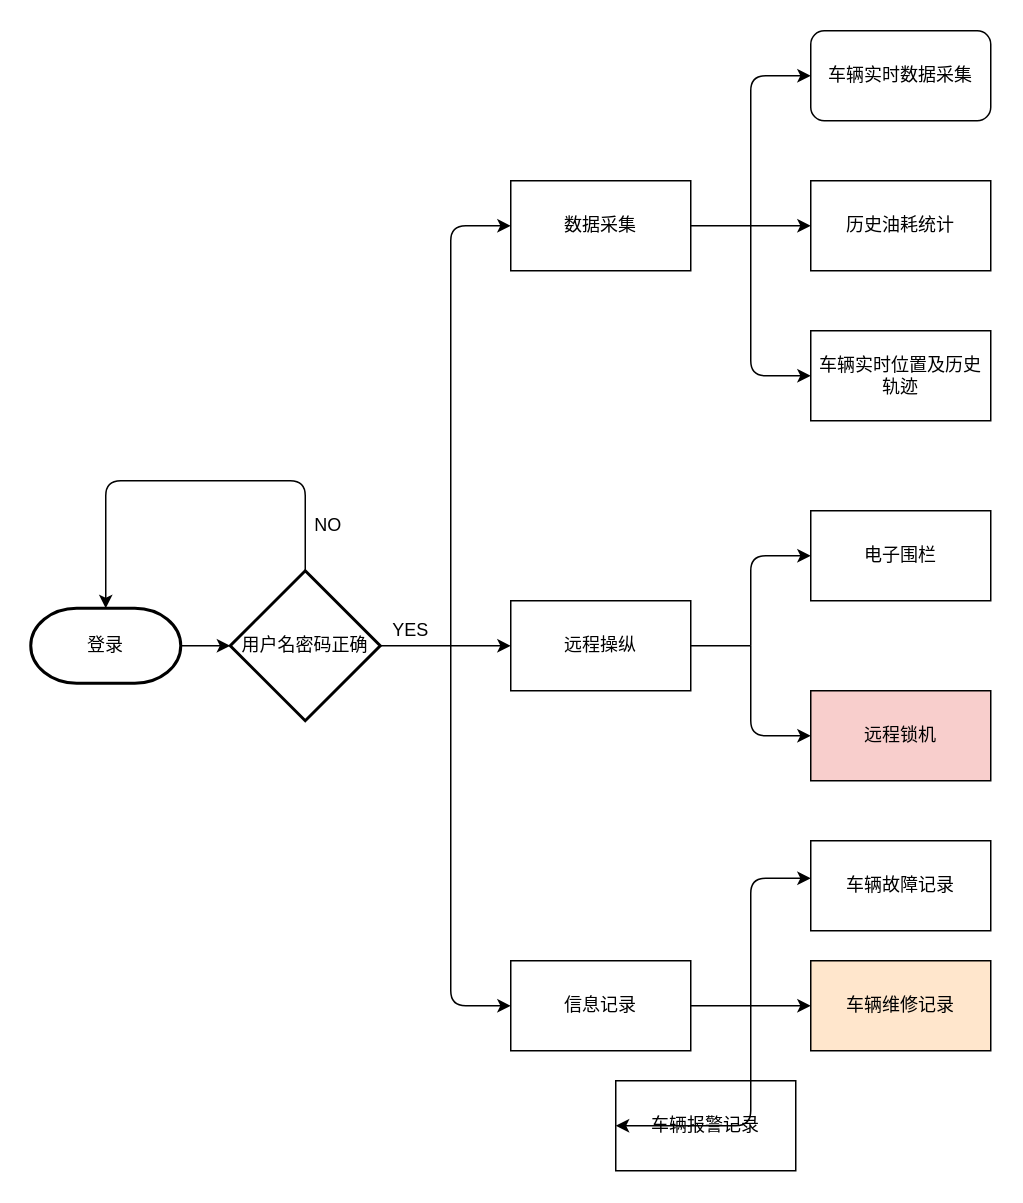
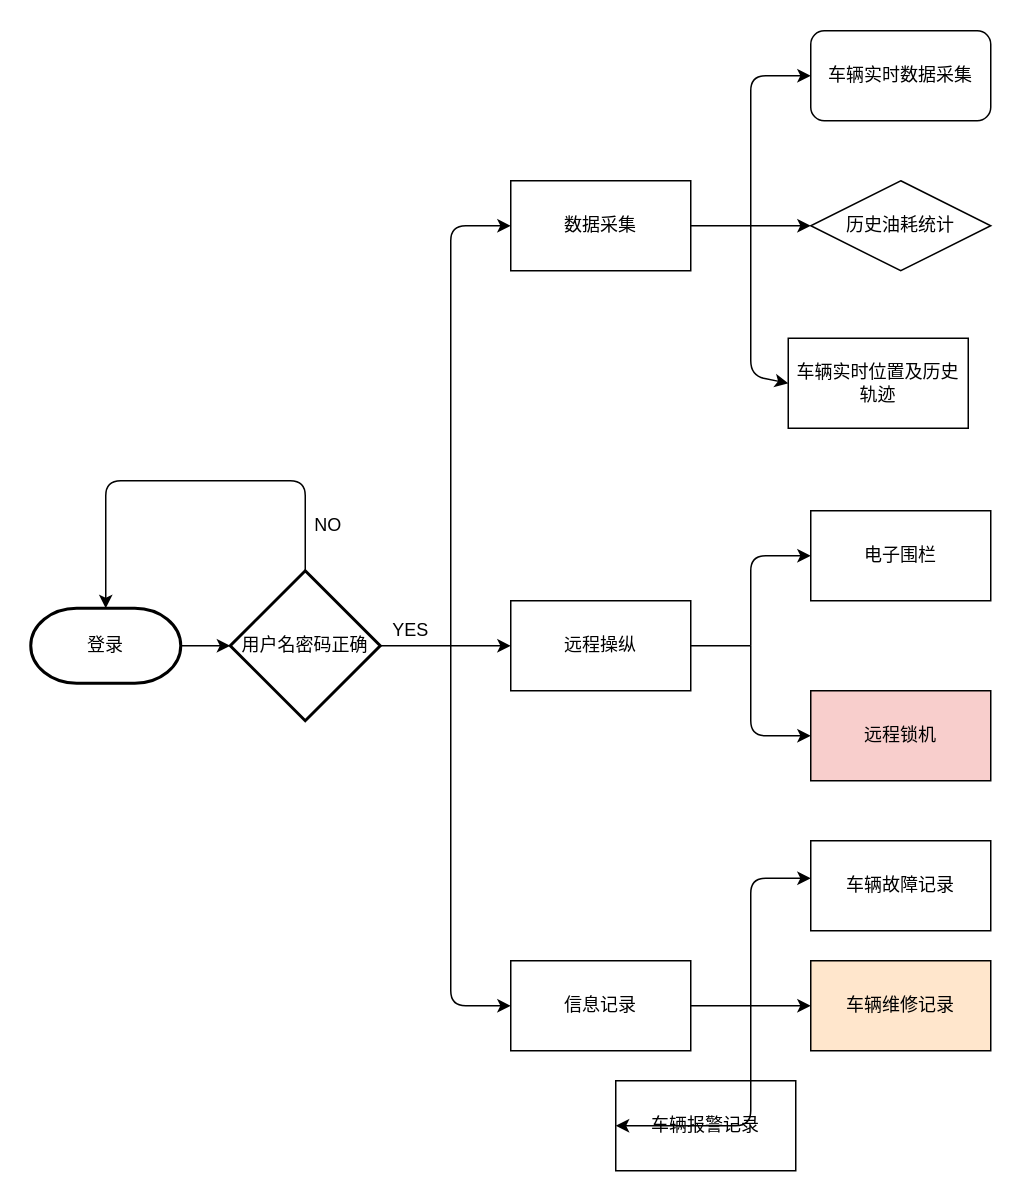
  <mxCell id="0" />
  <mxCell id="1" parent="0" />
  <mxCell id="2" value="登录" style="strokeWidth=2;html=1;shape=mxgraph.flowchart.terminator;whiteSpace=wrap;" vertex="1" parent="1"><mxGeometry x="20" y="405" width="100" height="50" as="geometry" /></mxCell>
- <mxCell id="3" value="历史油耗统计" style="rounded=0;whiteSpace=wrap;html=1;" vertex="1" parent="1"><mxGeometry x="540" y="120" width="120" height="60" as="geometry" /></mxCell>
+ <mxCell id="3" value="历史油耗统计" style="rhombus;whiteSpace=wrap;html=1;" vertex="1" parent="1"><mxGeometry x="540" y="120" width="120" height="60" as="geometry" /></mxCell>
  <mxCell id="4" value="数据采集" style="rounded=0;whiteSpace=wrap;html=1;" vertex="1" parent="1"><mxGeometry x="340" y="120" width="120" height="60" as="geometry" /></mxCell>
  <mxCell id="5" value="远程操纵" style="rounded=0;whiteSpace=wrap;html=1;" vertex="1" parent="1"><mxGeometry x="340" y="400" width="120" height="60" as="geometry" /></mxCell>
  <mxCell id="6" value="信息记录" style="rounded=0;whiteSpace=wrap;html=1;" vertex="1" parent="1"><mxGeometry x="340" y="640" width="120" height="60" as="geometry" /></mxCell>
  <mxCell id="7" value="车辆实时数据采集" style="whiteSpace=wrap;html=1;rounded=1;" vertex="1" parent="1"><mxGeometry x="540" y="20" width="120" height="60" as="geometry" /></mxCell>
- <mxCell id="8" value="车辆实时位置及历史轨迹" style="rounded=0;whiteSpace=wrap;html=1;" vertex="1" parent="1"><mxGeometry x="540" y="220" width="120" height="60" as="geometry" /></mxCell>
+ <mxCell id="8" value="车辆实时位置及历史轨迹" style="rounded=0;whiteSpace=wrap;html=1;" vertex="1" parent="1"><mxGeometry x="525" y="225" width="120" height="60" as="geometry" /></mxCell>
  <mxCell id="9" value="电子围栏" style="rounded=0;whiteSpace=wrap;html=1;" vertex="1" parent="1"><mxGeometry x="540" y="340" width="120" height="60" as="geometry" /></mxCell>
  <mxCell id="10" value="远程锁机" style="rounded=0;whiteSpace=wrap;html=1;fillColor=#f8cecc;" vertex="1" parent="1"><mxGeometry x="540" y="460" width="120" height="60" as="geometry" /></mxCell>
  <mxCell id="11" value="车辆故障记录" style="rounded=0;whiteSpace=wrap;html=1;" vertex="1" parent="1"><mxGeometry x="540" y="560" width="120" height="60" as="geometry" /></mxCell>
  <mxCell id="12" value="车辆维修记录" style="rounded=0;whiteSpace=wrap;html=1;fillColor=#ffe6cc;" vertex="1" parent="1"><mxGeometry x="540" y="640" width="120" height="60" as="geometry" /></mxCell>
  <mxCell id="13" value="车辆报警记录" style="rounded=0;whiteSpace=wrap;html=1;" vertex="1" parent="1"><mxGeometry x="410" y="720" width="120" height="60" as="geometry" /></mxCell>
  <mxCell id="14" value="" style="endArrow=classic;html=1;entryX=0;entryY=0.5;entryDx=0;entryDy=0;" edge="1" parent="1" target="5"><mxGeometry width="50" height="50" relative="1" as="geometry"><mxPoint x="250" y="430" as="sourcePoint" /><mxPoint x="310" y="380" as="targetPoint" /></mxGeometry></mxCell>
  <mxCell id="15" value="" style="endArrow=classic;html=1;" edge="1" parent="1"><mxGeometry width="50" height="50" relative="1" as="geometry"><mxPoint y="430" as="sourcePoint" x="300" /><mxPoint x="340" y="150" as="targetPoint" /><Array as="points"><mxPoint y="150" x="300" /></Array></mxGeometry></mxCell>
  <mxCell id="16" value="" style="endArrow=classic;html=1;entryX=0;entryY=0.5;entryDx=0;entryDy=0;" edge="1" parent="1" target="6"><mxGeometry width="50" height="50" relative="1" as="geometry"><mxPoint y="430" as="sourcePoint" x="300" /><mxPoint x="340" y="630" as="targetPoint" /><Array as="points"><mxPoint y="630" x="300" /><mxPoint y="670" x="300" /></Array></mxGeometry></mxCell>
  <mxCell id="17" value="" style="endArrow=classic;html=1;entryX=0;entryY=0.5;entryDx=0;entryDy=0;" edge="1" parent="1" target="3"><mxGeometry width="50" height="50" relative="1" as="geometry"><mxPoint x="460" y="150" as="sourcePoint" /><mxPoint x="510" y="100" as="targetPoint" /></mxGeometry></mxCell>
  <mxCell id="18" value="" style="endArrow=classic;html=1;entryX=0;entryY=0.5;entryDx=0;entryDy=0;" edge="1" parent="1" target="7"><mxGeometry width="50" height="50" relative="1" as="geometry"><mxPoint x="500" y="150" as="sourcePoint" /><mxPoint x="550" y="100" as="targetPoint" /><Array as="points"><mxPoint x="500" y="50" /></Array></mxGeometry></mxCell>
  <mxCell id="19" value="" style="endArrow=classic;html=1;entryX=0;entryY=0.5;entryDx=0;entryDy=0;" edge="1" parent="1" target="8"><mxGeometry width="50" height="50" relative="1" as="geometry"><mxPoint x="500" y="150" as="sourcePoint" /><mxPoint x="550" y="100" as="targetPoint" /><Array as="points"><mxPoint x="500" y="250" /></Array></mxGeometry></mxCell>
  <mxCell id="20" value="" style="endArrow=classic;html=1;entryX=0;entryY=0.5;entryDx=0;entryDy=0;" edge="1" parent="1" target="10"><mxGeometry width="50" height="50" relative="1" as="geometry"><mxPoint x="500" y="430" as="sourcePoint" /><mxPoint x="550" y="380" as="targetPoint" /><Array as="points"><mxPoint x="500" y="490" /></Array></mxGeometry></mxCell>
  <mxCell id="21" value="" style="endArrow=classic;html=1;entryX=0;entryY=0.5;entryDx=0;entryDy=0;" edge="1" parent="1" target="9"><mxGeometry width="50" height="50" relative="1" as="geometry"><mxPoint x="500" y="430" as="sourcePoint" /><mxPoint x="550" y="380" as="targetPoint" /><Array as="points"><mxPoint x="500" y="370" /></Array></mxGeometry></mxCell>
  <mxCell id="22" value="" style="endArrow=none;html=1;" edge="1" parent="1"><mxGeometry width="50" height="50" relative="1" as="geometry"><mxPoint x="460" y="430" as="sourcePoint" /><mxPoint x="500" y="430" as="targetPoint" /></mxGeometry></mxCell>
  <mxCell id="23" value="" style="endArrow=classic;html=1;entryX=0;entryY=0.5;entryDx=0;entryDy=0;" edge="1" parent="1" target="12"><mxGeometry width="50" height="50" relative="1" as="geometry"><mxPoint x="460" y="670" as="sourcePoint" /><mxPoint x="510" y="620" as="targetPoint" /></mxGeometry></mxCell>
  <mxCell id="24" value="" style="endArrow=classic;html=1;" edge="1" parent="1"><mxGeometry width="50" height="50" relative="1" as="geometry"><mxPoint x="500" y="670" as="sourcePoint" /><mxPoint x="540" y="585" as="targetPoint" /><Array as="points"><mxPoint x="500" y="585" /></Array></mxGeometry></mxCell>
  <mxCell id="25" value="" style="endArrow=classic;html=1;entryX=0;entryY=0.5;entryDx=0;entryDy=0;" edge="1" parent="1" target="13"><mxGeometry width="50" height="50" relative="1" as="geometry"><mxPoint x="500" y="670" as="sourcePoint" /><mxPoint x="550" y="620" as="targetPoint" /><Array as="points"><mxPoint x="500" y="750" /></Array></mxGeometry></mxCell>
  <mxCell id="26" value="用户名密码正确" style="strokeWidth=2;html=1;shape=mxgraph.flowchart.decision;whiteSpace=wrap;" vertex="1" parent="1"><mxGeometry x="153" y="380" width="100" height="100" as="geometry" /></mxCell>
  <mxCell id="27" value="" style="endArrow=classic;html=1;entryX=0;entryY=0.5;entryDx=0;entryDy=0;entryPerimeter=0;" edge="1" parent="1" target="26"><mxGeometry width="50" height="50" relative="1" as="geometry"><mxPoint x="120" y="430" as="sourcePoint" /><mxPoint x="130" y="380" as="targetPoint" /></mxGeometry></mxCell>
  <mxCell id="28" value="YES" style="text;html=1;align=center;verticalAlign=middle;resizable=0;points=[];autosize=1;strokeColor=none;" vertex="1" parent="1"><mxGeometry x="253" y="410" width="40" height="20" as="geometry" /></mxCell>
  <mxCell id="29" value="" style="endArrow=classic;html=1;entryX=0.5;entryY=0;entryDx=0;entryDy=0;entryPerimeter=0;" edge="1" parent="1" target="2"><mxGeometry width="50" height="50" relative="1" as="geometry"><mxPoint x="203" y="380" as="sourcePoint" /><mxPoint x="33" y="400" as="targetPoint" /><Array as="points"><mxPoint x="203" y="320" /><mxPoint x="70" y="320" /></Array></mxGeometry></mxCell>
  <mxCell id="30" value="&lt;div&gt;NO&lt;/div&gt;" style="text;html=1;align=center;verticalAlign=middle;resizable=0;points=[];autosize=1;strokeColor=none;" vertex="1" parent="1"><mxGeometry x="203" y="340" width="30" height="20" as="geometry" /></mxCell>
